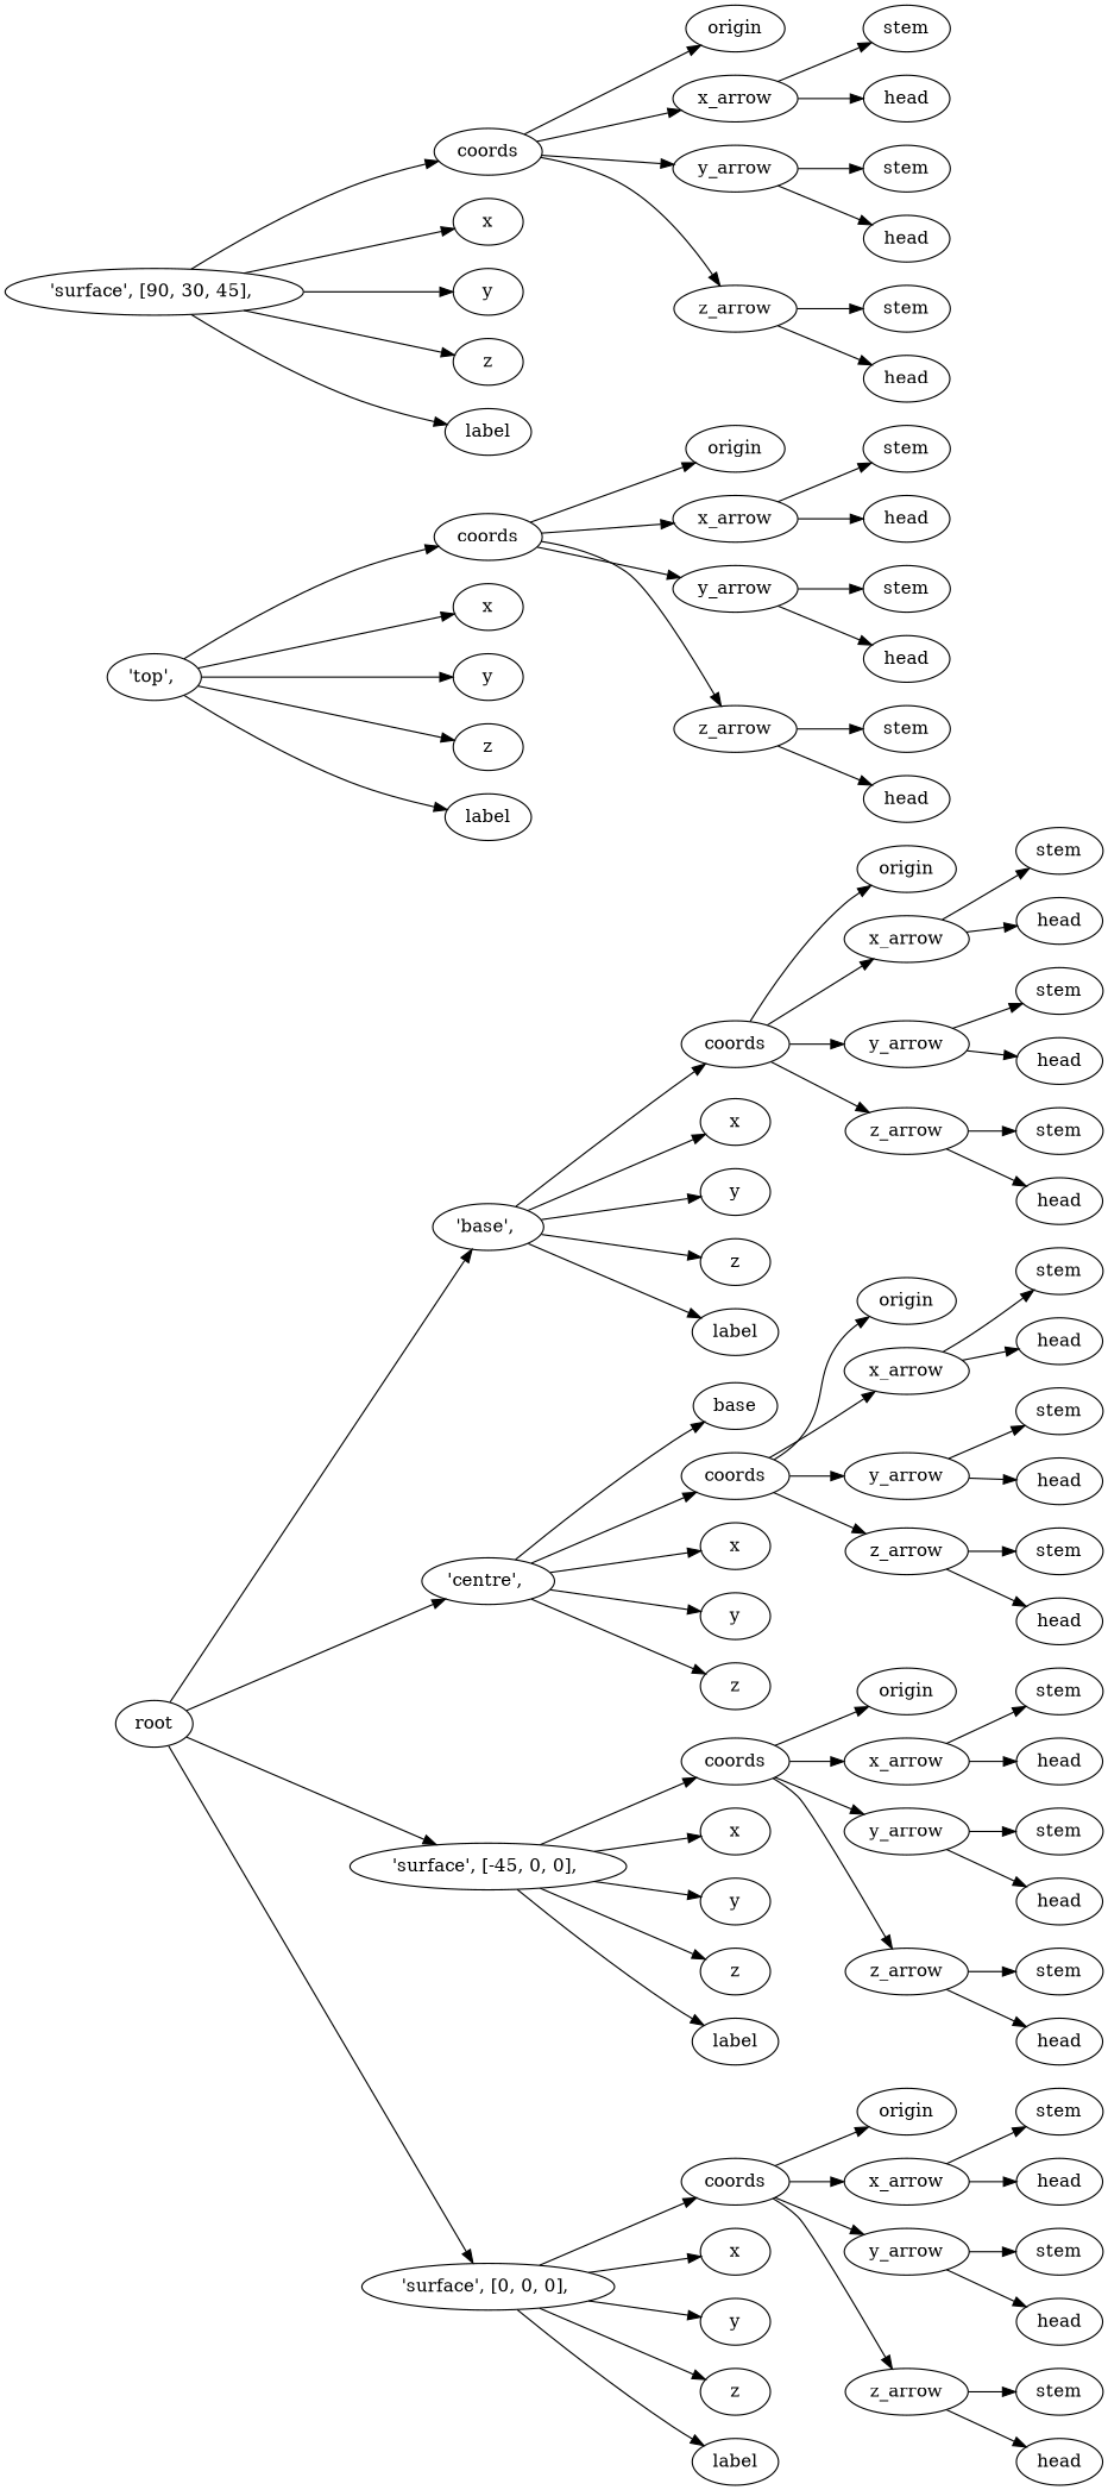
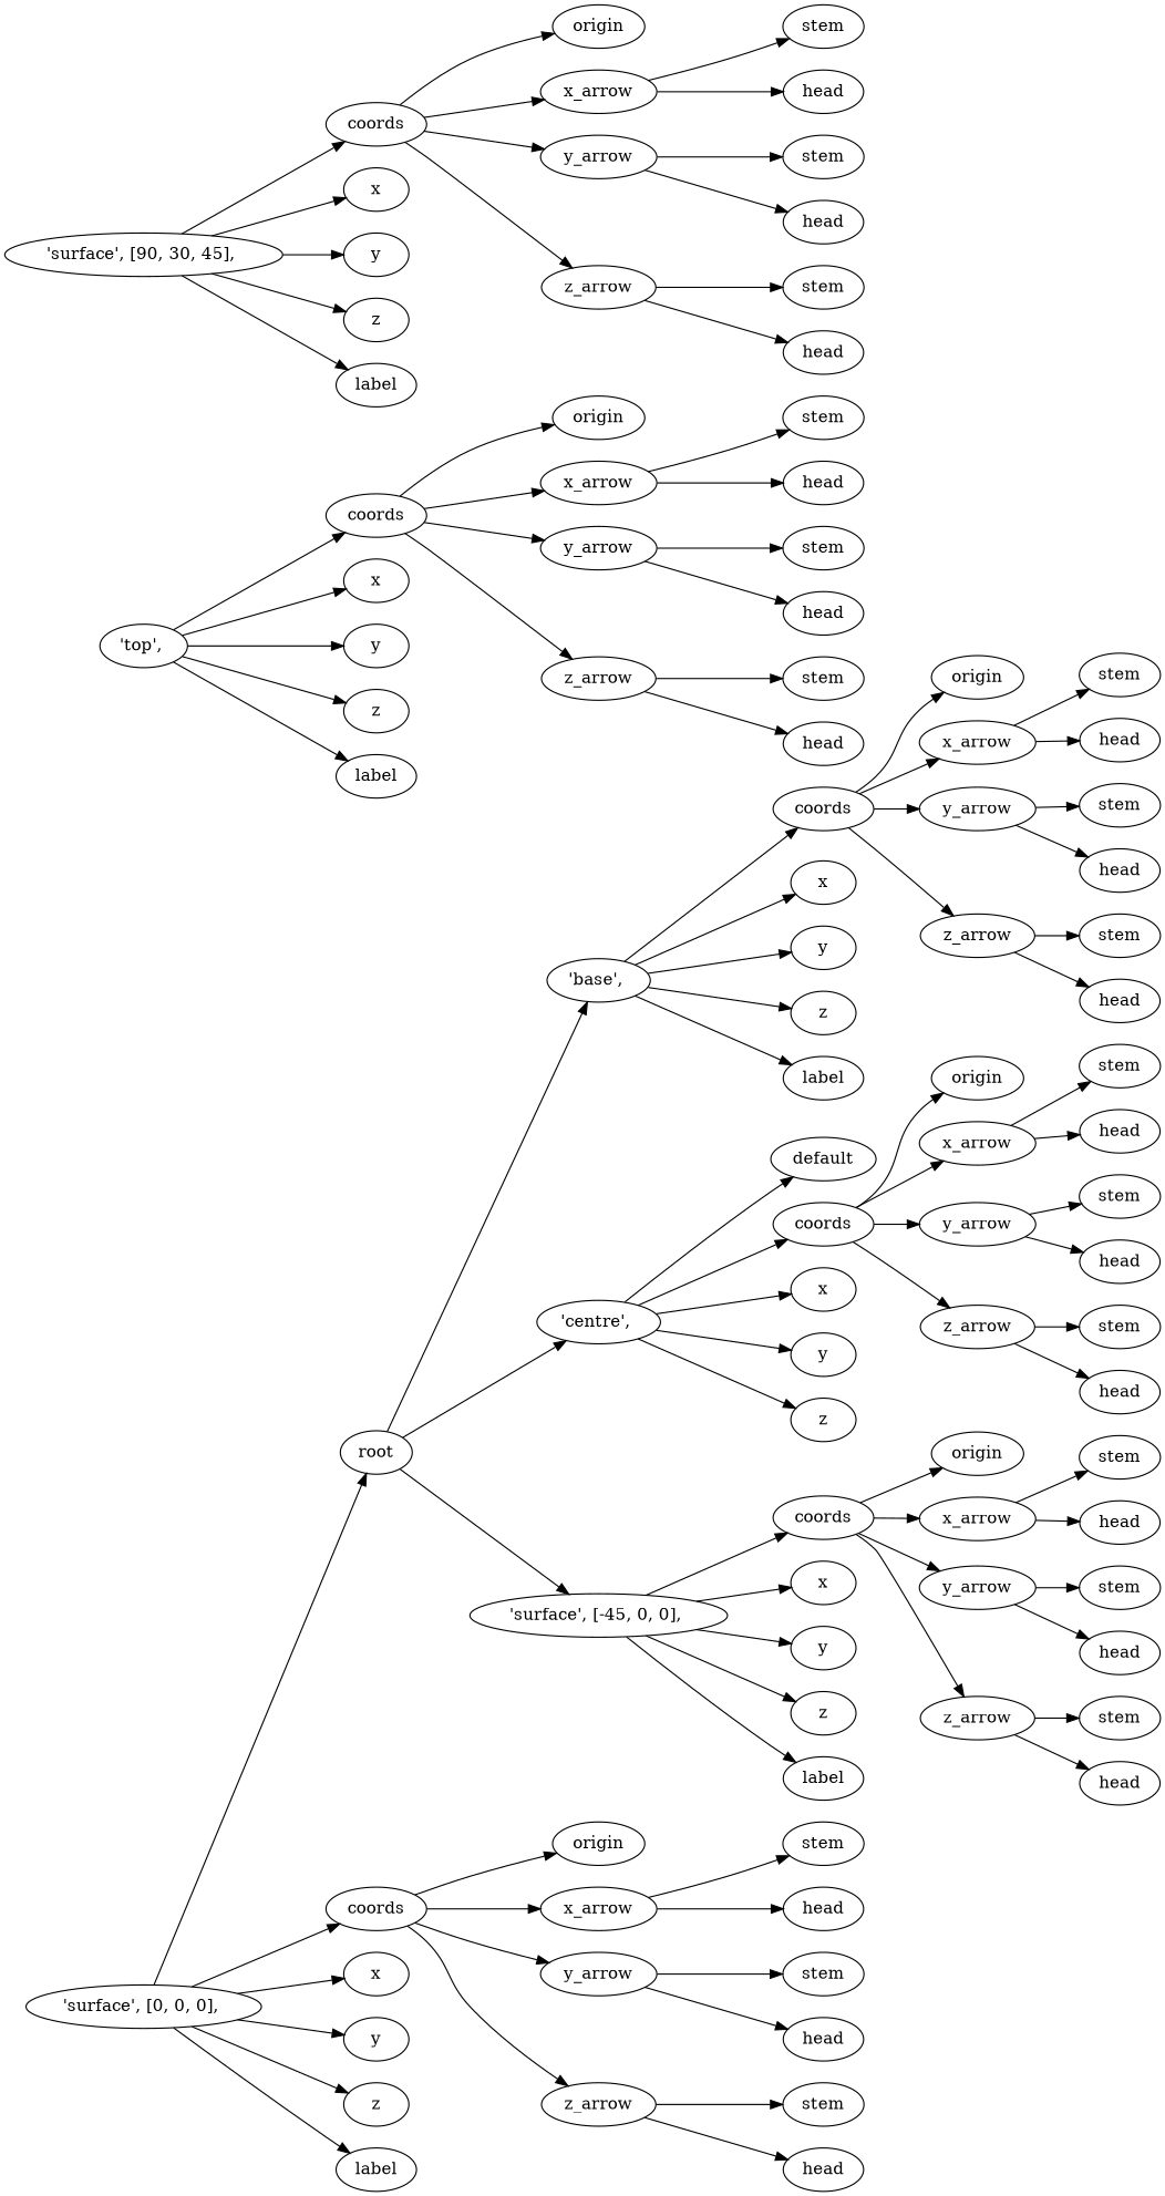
  digraph {
    rankdir=LR
    n1 [label=root]
    n2 [label="'base',\ "]
    n3 [label="'centre',\ "]
    n4 [label="'surface',\ \[\-45,\ 0,\ 0\],\ "]
    n5 [label="'surface',\ \[0,\ 0,\ 0\],\ "]
-   n6 [label=base]
+   n6 [label=default]
    n7 [label="'top',\ "]
    n8 [label=coords]
    n9 [label=x]
    n10 [label=y]
    n11 [label=z]
    n12 [label=label]
    n13 [label=coords]
    n14 [label=x]
    n15 [label=y]
    n16 [label=z]
    n17 [label=label]
    n18 [label=coords]
    n19 [label=x]
    n20 [label=y]
    n21 [label=z]
    n22 [label="'surface',\ \[90,\ 30,\ 45\],\ "]
    n23 [label=coords]
    n24 [label=x]
    n25 [label=y]
    n26 [label=z]
    n27 [label=label]
    n28 [label=coords]
    n29 [label=x]
    n30 [label=y]
    n31 [label=z]
    n32 [label=label]
    n33 [label=coords]
    n34 [label=x]
    n35 [label=y]
    n36 [label=z]
    n37 [label=label]
    n38 [label=origin]
    n39 [label=x_arrow]
    n40 [label=y_arrow]
    n41 [label=z_arrow]
    n42 [label=stem]
    n43 [label=head]
    n44 [label=stem]
    n45 [label=head]
    n46 [label=stem]
    n47 [label=head]
    n48 [label=origin]
    n49 [label=x_arrow]
    n50 [label=y_arrow]
    n51 [label=z_arrow]
    n52 [label=stem]
    n53 [label=head]
    n54 [label=stem]
    n55 [label=head]
    n56 [label=stem]
    n57 [label=head]
    n58 [label=origin]
    n59 [label=x_arrow]
    n60 [label=y_arrow]
    n61 [label=z_arrow]
    n62 [label=stem]
    n63 [label=head]
    n64 [label=stem]
    n65 [label=head]
    n66 [label=stem]
    n67 [label=head]
    n68 [label=origin]
    n69 [label=x_arrow]
    n70 [label=y_arrow]
    n71 [label=z_arrow]
    n72 [label=stem]
    n73 [label=head]
    n74 [label=stem]
    n75 [label=head]
    n76 [label=stem]
    n77 [label=head]
    n78 [label=origin]
    n79 [label=x_arrow]
    n80 [label=y_arrow]
    n81 [label=z_arrow]
    n82 [label=stem]
    n83 [label=head]
    n84 [label=stem]
    n85 [label=head]
    n86 [label=stem]
    n87 [label=head]
    n88 [label=origin]
    n89 [label=x_arrow]
    n90 [label=y_arrow]
    n91 [label=z_arrow]
    n92 [label=stem]
    n93 [label=head]
    n94 [label=stem]
    n95 [label=head]
    n96 [label=stem]
    n97 [label=head]
    n1 -> n2
    n1 -> n3
    n1 -> n4
-   n1 -> n5
+   n5 -> n1
    n2 -> n13
    n2 -> n14
    n2 -> n15
    n2 -> n16
    n2 -> n17
    n3 -> n6
    n3 -> n18
    n3 -> n19
    n3 -> n20
    n3 -> n21
    n4 -> n28
    n4 -> n29
    n4 -> n30
    n4 -> n31
    n4 -> n32
    n5 -> n33
    n5 -> n34
    n5 -> n35
    n5 -> n36
    n5 -> n37
    n7 -> n8
    n7 -> n9
    n7 -> n10
    n7 -> n11
    n7 -> n12
    n8 -> n38
    n8 -> n39
    n8 -> n40
    n8 -> n41
    n13 -> n48
    n13 -> n49
    n13 -> n50
    n13 -> n51
    n18 -> n58
    n18 -> n59
    n18 -> n60
    n18 -> n61
    n22 -> n23
    n22 -> n24
    n22 -> n25
    n22 -> n26
    n22 -> n27
    n23 -> n68
    n23 -> n69
    n23 -> n70
    n23 -> n71
    n28 -> n78
    n28 -> n79
    n28 -> n80
    n28 -> n81
    n33 -> n88
    n33 -> n89
    n33 -> n90
    n33 -> n91
    n39 -> n42
    n39 -> n43
    n40 -> n44
    n40 -> n45
    n41 -> n46
    n41 -> n47
    n49 -> n52
    n49 -> n53
    n50 -> n54
    n50 -> n55
    n51 -> n56
    n51 -> n57
    n59 -> n62
    n59 -> n63
    n60 -> n64
    n60 -> n65
    n61 -> n66
    n61 -> n67
    n69 -> n72
    n69 -> n73
    n70 -> n74
    n70 -> n75
    n71 -> n76
    n71 -> n77
    n79 -> n82
    n79 -> n83
    n80 -> n84
    n80 -> n85
    n81 -> n86
    n81 -> n87
    n89 -> n92
    n89 -> n93
    n90 -> n94
    n90 -> n95
    n91 -> n96
    n91 -> n97
  }
